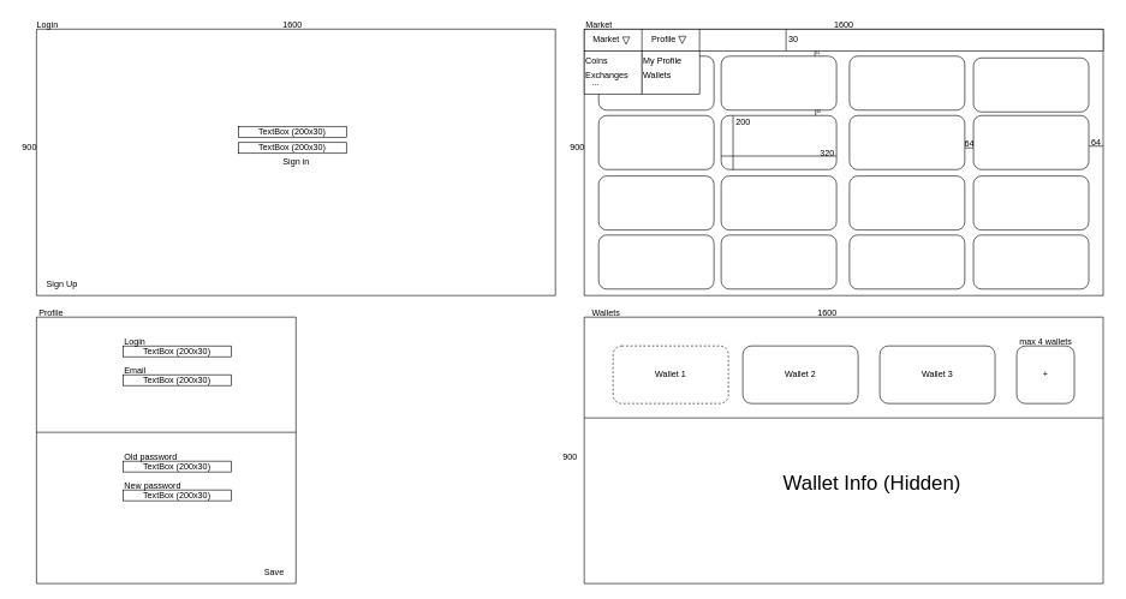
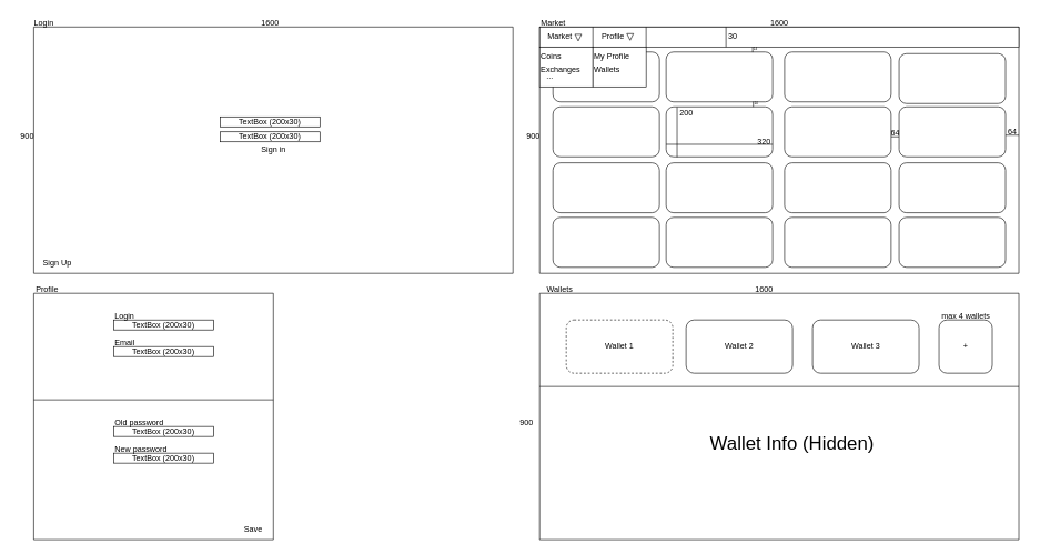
  <mxCell id="0" />
  <mxCell id="1" parent="0" />
  <mxCell id="2" value="" style="rounded=1;whiteSpace=wrap;html=1;" vertex="1" parent="1"><mxGeometry x="830" y="77.5" width="160" height="75" as="geometry" /></mxCell>
  <mxCell id="3" value="" style="endArrow=none;html=1;rounded=0;" edge="1" parent="1"><mxGeometry width="50" height="50" relative="1" as="geometry"><mxPoint x="50" y="40" as="sourcePoint" /><mxPoint x="770" y="40" as="targetPoint" /></mxGeometry></mxCell>
  <mxCell id="4" value="1600" style="text;html=1;align=center;verticalAlign=middle;resizable=0;points=[];autosize=1;strokeColor=none;fillColor=none;" vertex="1" parent="1"><mxGeometry x="380" y="20" width="50" height="30" as="geometry" /></mxCell>
  <mxCell id="5" value="" style="endArrow=none;html=1;rounded=0;" edge="1" parent="1"><mxGeometry width="50" height="50" relative="1" as="geometry"><mxPoint x="50" y="410" as="sourcePoint" /><mxPoint x="50" y="40" as="targetPoint" /></mxGeometry></mxCell>
  <mxCell id="6" value="900" style="text;html=1;align=center;verticalAlign=middle;resizable=0;points=[];autosize=1;strokeColor=none;fillColor=none;" vertex="1" parent="1"><mxGeometry x="20" y="190" width="40" height="30" as="geometry" /></mxCell>
  <mxCell id="7" value="" style="endArrow=none;html=1;rounded=0;" edge="1" parent="1"><mxGeometry width="50" height="50" relative="1" as="geometry"><mxPoint x="50" y="410" as="sourcePoint" /><mxPoint x="770" y="410" as="targetPoint" /></mxGeometry></mxCell>
  <mxCell id="8" value="" style="endArrow=none;html=1;rounded=0;" edge="1" parent="1"><mxGeometry width="50" height="50" relative="1" as="geometry"><mxPoint x="770" y="410" as="sourcePoint" /><mxPoint x="770" y="40" as="targetPoint" /></mxGeometry></mxCell>
  <mxCell id="9" value="Login" style="text;html=1;align=center;verticalAlign=middle;resizable=0;points=[];autosize=1;strokeColor=none;fillColor=none;" vertex="1" parent="1"><mxGeometry x="40" y="20" width="50" height="30" as="geometry" /></mxCell>
  <mxCell id="10" value="TextBox (200x30)" style="rounded=0;whiteSpace=wrap;html=1;" vertex="1" parent="1"><mxGeometry x="330" y="175" width="150" height="15" as="geometry" /></mxCell>
  <mxCell id="11" value="TextBox (200x30)" style="rounded=0;whiteSpace=wrap;html=1;" vertex="1" parent="1"><mxGeometry x="330" y="197.5" width="150" height="15" as="geometry" /></mxCell>
  <mxCell id="12" value="Sign in" style="text;html=1;align=center;verticalAlign=middle;resizable=0;points=[];autosize=1;strokeColor=none;fillColor=none;" vertex="1" parent="1"><mxGeometry x="380" y="210" width="60" height="30" as="geometry" /></mxCell>
  <mxCell id="13" value="Sign Up" style="text;html=1;align=center;verticalAlign=middle;resizable=0;points=[];autosize=1;strokeColor=none;fillColor=none;" vertex="1" parent="1"><mxGeometry x="50" y="380" width="70" height="30" as="geometry" /></mxCell>
  <mxCell id="14" value="" style="endArrow=none;html=1;rounded=0;" edge="1" parent="1"><mxGeometry width="50" height="50" relative="1" as="geometry"><mxPoint x="810" y="410" as="sourcePoint" /><mxPoint x="810" y="40" as="targetPoint" /></mxGeometry></mxCell>
  <mxCell id="15" value="" style="endArrow=none;html=1;rounded=0;" edge="1" parent="1"><mxGeometry width="50" height="50" relative="1" as="geometry"><mxPoint x="810" y="40" as="sourcePoint" /><mxPoint x="1530" y="40" as="targetPoint" /></mxGeometry></mxCell>
  <mxCell id="16" value="" style="endArrow=none;html=1;rounded=0;" edge="1" parent="1"><mxGeometry width="50" height="50" relative="1" as="geometry"><mxPoint x="810" y="410" as="sourcePoint" /><mxPoint x="1530" y="410" as="targetPoint" /></mxGeometry></mxCell>
  <mxCell id="17" value="" style="endArrow=none;html=1;rounded=0;" edge="1" parent="1"><mxGeometry width="50" height="50" relative="1" as="geometry"><mxPoint x="1530" y="410" as="sourcePoint" /><mxPoint x="1530" y="40" as="targetPoint" /></mxGeometry></mxCell>
  <mxCell id="18" value="Market" style="text;html=1;align=center;verticalAlign=middle;resizable=0;points=[];autosize=1;strokeColor=none;fillColor=none;" vertex="1" parent="1"><mxGeometry x="800" y="20" width="60" height="30" as="geometry" /></mxCell>
  <mxCell id="19" value="" style="rounded=0;whiteSpace=wrap;html=1;" vertex="1" parent="1"><mxGeometry x="810" y="40" width="720" height="30" as="geometry" /></mxCell>
  <mxCell id="20" value="Market" style="text;html=1;align=center;verticalAlign=middle;resizable=0;points=[];autosize=1;strokeColor=none;fillColor=none;" vertex="1" parent="1"><mxGeometry x="810" y="40" width="60" height="30" as="geometry" /></mxCell>
  <mxCell id="21" value="Profile" style="text;html=1;align=center;verticalAlign=middle;resizable=0;points=[];autosize=1;strokeColor=none;fillColor=none;" vertex="1" parent="1"><mxGeometry x="890" y="40" width="60" height="30" as="geometry" /></mxCell>
  <mxCell id="22" value="" style="rounded=0;whiteSpace=wrap;html=1;" vertex="1" parent="1"><mxGeometry x="810" y="70" width="80" height="60" as="geometry" /></mxCell>
  <mxCell id="23" value="" style="endArrow=none;html=1;rounded=0;" edge="1" parent="1"><mxGeometry width="50" height="50" relative="1" as="geometry"><mxPoint x="890" y="40" as="sourcePoint" /><mxPoint x="890" y="70" as="targetPoint" /></mxGeometry></mxCell>
  <mxCell id="24" value="Coins" style="text;html=1;align=left;verticalAlign=middle;resizable=0;points=[];autosize=1;strokeColor=none;fillColor=none;" vertex="1" parent="1"><mxGeometry x="810" y="70" width="50" height="30" as="geometry" /></mxCell>
  <mxCell id="25" value="Exchanges" style="text;html=1;align=left;verticalAlign=middle;resizable=0;points=[];autosize=1;strokeColor=none;fillColor=none;" vertex="1" parent="1"><mxGeometry x="810" y="90" width="80" height="30" as="geometry" /></mxCell>
  <mxCell id="26" value="..." style="text;html=1;align=center;verticalAlign=middle;resizable=0;points=[];autosize=1;strokeColor=none;fillColor=none;" vertex="1" parent="1"><mxGeometry x="810" y="100" width="30" height="30" as="geometry" /></mxCell>
  <mxCell id="27" value="" style="rounded=0;whiteSpace=wrap;html=1;" vertex="1" parent="1"><mxGeometry x="890" y="70" width="80" height="60" as="geometry" /></mxCell>
  <mxCell id="28" value="My Profile" style="text;html=1;align=left;verticalAlign=middle;resizable=0;points=[];autosize=1;strokeColor=none;fillColor=none;" vertex="1" parent="1"><mxGeometry x="890" y="70" width="80" height="30" as="geometry" /></mxCell>
  <mxCell id="29" value="Wallets" style="text;html=1;align=left;verticalAlign=middle;resizable=0;points=[];autosize=1;strokeColor=none;fillColor=none;" vertex="1" parent="1"><mxGeometry x="890" y="90" width="60" height="30" as="geometry" /></mxCell>
  <mxCell id="30" value="" style="endArrow=none;html=1;rounded=0;" edge="1" parent="1"><mxGeometry width="50" height="50" relative="1" as="geometry"><mxPoint x="970" y="40" as="sourcePoint" /><mxPoint x="970" y="70" as="targetPoint" /></mxGeometry></mxCell>
  <mxCell id="31" value="" style="triangle;whiteSpace=wrap;html=1;rotation=90;" vertex="1" parent="1"><mxGeometry x="863" y="51" width="10" height="10" as="geometry" /></mxCell>
  <mxCell id="32" value="" style="triangle;whiteSpace=wrap;html=1;rotation=90;" vertex="1" parent="1"><mxGeometry x="941" y="50" width="10" height="10" as="geometry" /></mxCell>
  <mxCell id="33" value="1600" style="text;html=1;align=center;verticalAlign=middle;resizable=0;points=[];autosize=1;strokeColor=none;fillColor=none;" vertex="1" parent="1"><mxGeometry x="1145" y="20" width="50" height="30" as="geometry" /></mxCell>
  <mxCell id="34" value="900" style="text;html=1;align=center;verticalAlign=middle;resizable=0;points=[];autosize=1;strokeColor=none;fillColor=none;" vertex="1" parent="1"><mxGeometry x="780" y="190" width="40" height="30" as="geometry" /></mxCell>
  <mxCell id="35" value="" style="rounded=1;whiteSpace=wrap;html=1;" vertex="1" parent="1"><mxGeometry x="1000" y="77.5" width="160" height="75" as="geometry" /></mxCell>
  <mxCell id="36" value="" style="rounded=1;whiteSpace=wrap;html=1;" vertex="1" parent="1"><mxGeometry x="1000" y="160" width="160" height="75" as="geometry" /></mxCell>
  <mxCell id="37" value="" style="endArrow=none;html=1;rounded=0;exitX=0;exitY=0.75;exitDx=0;exitDy=0;entryX=1;entryY=0.75;entryDx=0;entryDy=0;" edge="1" parent="1" source="36" target="36"><mxGeometry width="50" height="50" relative="1" as="geometry"><mxPoint x="1030" y="410" as="sourcePoint" /><mxPoint x="1080" y="360" as="targetPoint" /></mxGeometry></mxCell>
  <mxCell id="38" value="320" style="text;html=1;align=center;verticalAlign=middle;resizable=0;points=[];autosize=1;strokeColor=none;fillColor=none;" vertex="1" parent="1"><mxGeometry x="1127" y="197" width="40" height="30" as="geometry" /></mxCell>
  <mxCell id="39" value="" style="endArrow=none;html=1;rounded=0;exitX=0.103;exitY=1.005;exitDx=0;exitDy=0;entryX=0.103;entryY=0.004;entryDx=0;entryDy=0;entryPerimeter=0;exitPerimeter=0;" edge="1" parent="1" source="36" target="36"><mxGeometry width="50" height="50" relative="1" as="geometry"><mxPoint x="1020" y="310" as="sourcePoint" /><mxPoint x="1070" y="260" as="targetPoint" /></mxGeometry></mxCell>
  <mxCell id="40" value="200" style="text;html=1;align=center;verticalAlign=middle;resizable=0;points=[];autosize=1;strokeColor=none;fillColor=none;" vertex="1" parent="1"><mxGeometry x="1010" y="155" width="40" height="30" as="geometry" /></mxCell>
  <mxCell id="41" value="" style="endArrow=none;html=1;rounded=0;" edge="1" parent="1"><mxGeometry width="50" height="50" relative="1" as="geometry"><mxPoint x="1510" y="202.5" as="sourcePoint" /><mxPoint x="1530" y="202.5" as="targetPoint" /></mxGeometry></mxCell>
  <mxCell id="42" value="64" style="text;html=1;align=center;verticalAlign=middle;resizable=0;points=[];autosize=1;strokeColor=none;fillColor=none;" vertex="1" parent="1"><mxGeometry x="1500" y="182.5" width="40" height="30" as="geometry" /></mxCell>
  <mxCell id="43" value="" style="endArrow=none;html=1;rounded=0;entryX=0;entryY=0.75;entryDx=0;entryDy=0;exitX=1;exitY=0.75;exitDx=0;exitDy=0;" edge="1" parent="1"><mxGeometry width="50" height="50" relative="1" as="geometry"><mxPoint x="1338" y="204.92" as="sourcePoint" /><mxPoint x="1350" y="204.92" as="targetPoint" /></mxGeometry></mxCell>
  <mxCell id="44" value="64" style="text;html=1;align=center;verticalAlign=middle;resizable=0;points=[];autosize=1;strokeColor=none;fillColor=none;" vertex="1" parent="1"><mxGeometry x="1324" y="185" width="40" height="30" as="geometry" /></mxCell>
  <mxCell id="45" value="" style="rounded=1;whiteSpace=wrap;html=1;" vertex="1" parent="1"><mxGeometry x="1000" y="244" width="160" height="75" as="geometry" /></mxCell>
  <mxCell id="46" value="" style="rounded=1;whiteSpace=wrap;html=1;" vertex="1" parent="1"><mxGeometry x="1000" y="326" width="160" height="75" as="geometry" /></mxCell>
  <mxCell id="47" value="" style="rounded=1;whiteSpace=wrap;html=1;" vertex="1" parent="1"><mxGeometry x="1178" y="77.5" width="160" height="75" as="geometry" /></mxCell>
  <mxCell id="48" value="" style="rounded=1;whiteSpace=wrap;html=1;" vertex="1" parent="1"><mxGeometry x="1350" y="80" width="160" height="75" as="geometry" /></mxCell>
  <mxCell id="49" value="" style="rounded=1;whiteSpace=wrap;html=1;" vertex="1" parent="1"><mxGeometry x="1178" y="160" width="160" height="75" as="geometry" /></mxCell>
  <mxCell id="50" value="" style="rounded=1;whiteSpace=wrap;html=1;" vertex="1" parent="1"><mxGeometry x="1350" y="160" width="160" height="75" as="geometry" /></mxCell>
  <mxCell id="51" value="" style="rounded=1;whiteSpace=wrap;html=1;" vertex="1" parent="1"><mxGeometry x="1350" y="244" width="160" height="75" as="geometry" /></mxCell>
  <mxCell id="52" value="" style="rounded=1;whiteSpace=wrap;html=1;" vertex="1" parent="1"><mxGeometry x="1178" y="244" width="160" height="75" as="geometry" /></mxCell>
  <mxCell id="53" value="" style="rounded=1;whiteSpace=wrap;html=1;" vertex="1" parent="1"><mxGeometry x="1178" y="326" width="160" height="75" as="geometry" /></mxCell>
  <mxCell id="54" value="" style="rounded=1;whiteSpace=wrap;html=1;" vertex="1" parent="1"><mxGeometry x="1350" y="326" width="160" height="75" as="geometry" /></mxCell>
  <mxCell id="55" value="" style="rounded=1;whiteSpace=wrap;html=1;" vertex="1" parent="1"><mxGeometry x="830" y="326" width="160" height="75" as="geometry" /></mxCell>
  <mxCell id="56" value="" style="rounded=1;whiteSpace=wrap;html=1;" vertex="1" parent="1"><mxGeometry x="830" y="244" width="160" height="75" as="geometry" /></mxCell>
  <mxCell id="57" value="" style="rounded=1;whiteSpace=wrap;html=1;" vertex="1" parent="1"><mxGeometry x="830" y="160" width="160" height="75" as="geometry" /></mxCell>
  <mxCell id="58" value="" style="endArrow=none;html=1;rounded=0;" edge="1" parent="1"><mxGeometry width="50" height="50" relative="1" as="geometry"><mxPoint x="1130" y="78" as="sourcePoint" /><mxPoint x="1130" y="70" as="targetPoint" /></mxGeometry></mxCell>
  <mxCell id="59" value="&lt;font style=&quot;font-size: 5px;&quot;&gt;14&lt;/font&gt;" style="text;html=1;align=center;verticalAlign=middle;resizable=0;points=[];autosize=1;strokeColor=none;fillColor=none;" vertex="1" parent="1"><mxGeometry x="1119" y="56" width="30" height="30" as="geometry" /></mxCell>
  <mxCell id="60" value="" style="endArrow=none;html=1;rounded=0;" edge="1" parent="1"><mxGeometry width="50" height="50" relative="1" as="geometry"><mxPoint x="1131" y="160" as="sourcePoint" /><mxPoint x="1131" y="152" as="targetPoint" /></mxGeometry></mxCell>
  <mxCell id="61" value="&lt;font style=&quot;font-size: 5px;&quot;&gt;14&lt;/font&gt;" style="text;html=1;align=center;verticalAlign=middle;resizable=0;points=[];autosize=1;strokeColor=none;fillColor=none;" vertex="1" parent="1"><mxGeometry x="1120" y="138" width="30" height="30" as="geometry" /></mxCell>
  <mxCell id="62" value="" style="endArrow=none;html=1;rounded=0;" edge="1" parent="1"><mxGeometry width="50" height="50" relative="1" as="geometry"><mxPoint x="1090" y="70" as="sourcePoint" /><mxPoint x="1090" y="40" as="targetPoint" /></mxGeometry></mxCell>
  <mxCell id="63" value="30" style="text;html=1;align=center;verticalAlign=middle;resizable=0;points=[];autosize=1;strokeColor=none;fillColor=none;" vertex="1" parent="1"><mxGeometry x="1080" y="40" width="40" height="30" as="geometry" /></mxCell>
  <mxCell id="64" value="" style="endArrow=none;html=1;rounded=0;" edge="1" parent="1"><mxGeometry width="50" height="50" relative="1" as="geometry"><mxPoint x="50" y="440" as="sourcePoint" /><mxPoint x="410" y="440" as="targetPoint" /></mxGeometry></mxCell>
  <mxCell id="65" value="" style="endArrow=none;html=1;rounded=0;" edge="1" parent="1"><mxGeometry width="50" height="50" relative="1" as="geometry"><mxPoint x="50" y="810" as="sourcePoint" /><mxPoint x="50" y="440" as="targetPoint" /></mxGeometry></mxCell>
  <mxCell id="66" value="" style="endArrow=none;html=1;rounded=0;" edge="1" parent="1"><mxGeometry width="50" height="50" relative="1" as="geometry"><mxPoint x="50" y="810" as="sourcePoint" /><mxPoint x="410" y="810" as="targetPoint" /></mxGeometry></mxCell>
  <mxCell id="67" value="Profile" style="text;html=1;align=center;verticalAlign=middle;resizable=0;points=[];autosize=1;strokeColor=none;fillColor=none;" vertex="1" parent="1"><mxGeometry x="40" y="420" width="60" height="30" as="geometry" /></mxCell>
  <mxCell id="68" value="TextBox (200x30)" style="rounded=0;whiteSpace=wrap;html=1;" vertex="1" parent="1"><mxGeometry x="170" y="480" width="150" height="15" as="geometry" /></mxCell>
  <mxCell id="69" value="" style="endArrow=none;html=1;rounded=0;" edge="1" parent="1"><mxGeometry width="50" height="50" relative="1" as="geometry"><mxPoint x="410" y="810" as="sourcePoint" /><mxPoint x="410" y="440" as="targetPoint" /></mxGeometry></mxCell>
  <mxCell id="70" value="TextBox (200x30)" style="rounded=0;whiteSpace=wrap;html=1;" vertex="1" parent="1"><mxGeometry x="170" y="520" width="150" height="15" as="geometry" /></mxCell>
  <mxCell id="71" value="Login" style="text;html=1;align=left;verticalAlign=middle;resizable=0;points=[];autosize=1;strokeColor=none;fillColor=none;" vertex="1" parent="1"><mxGeometry x="170" y="460" width="50" height="30" as="geometry" /></mxCell>
  <mxCell id="72" value="Email" style="text;html=1;align=left;verticalAlign=middle;resizable=0;points=[];autosize=1;strokeColor=none;fillColor=none;" vertex="1" parent="1"><mxGeometry x="170" y="500" width="50" height="30" as="geometry" /></mxCell>
  <mxCell id="73" value="Save" style="text;html=1;strokeColor=none;fillColor=none;align=center;verticalAlign=middle;whiteSpace=wrap;rounded=0;" vertex="1" parent="1"><mxGeometry x="350" y="780" width="60" height="30" as="geometry" /></mxCell>
  <mxCell id="74" value="TextBox (200x30)" style="rounded=0;whiteSpace=wrap;html=1;" vertex="1" parent="1"><mxGeometry x="170" y="640" width="150" height="15" as="geometry" /></mxCell>
  <mxCell id="75" value="Old password" style="text;html=1;align=left;verticalAlign=middle;resizable=0;points=[];autosize=1;strokeColor=none;fillColor=none;" vertex="1" parent="1"><mxGeometry x="170" y="620" width="100" height="30" as="geometry" /></mxCell>
  <mxCell id="76" value="" style="endArrow=none;html=1;rounded=0;" edge="1" parent="1"><mxGeometry width="50" height="50" relative="1" as="geometry"><mxPoint x="50" y="600" as="sourcePoint" /><mxPoint x="410" y="600" as="targetPoint" /></mxGeometry></mxCell>
  <mxCell id="77" value="TextBox (200x30)" style="rounded=0;whiteSpace=wrap;html=1;" vertex="1" parent="1"><mxGeometry x="170" y="680" width="150" height="15" as="geometry" /></mxCell>
  <mxCell id="78" value="New password" style="text;html=1;align=left;verticalAlign=middle;resizable=0;points=[];autosize=1;strokeColor=none;fillColor=none;" vertex="1" parent="1"><mxGeometry x="170" y="660" width="100" height="30" as="geometry" /></mxCell>
  <mxCell id="79" value="" style="endArrow=none;html=1;rounded=0;" edge="1" parent="1"><mxGeometry width="50" height="50" relative="1" as="geometry"><mxPoint x="810" y="440" as="sourcePoint" /><mxPoint x="1530" y="440" as="targetPoint" /></mxGeometry></mxCell>
  <mxCell id="80" value="" style="endArrow=none;html=1;rounded=0;" edge="1" parent="1"><mxGeometry width="50" height="50" relative="1" as="geometry"><mxPoint x="810" y="810" as="sourcePoint" /><mxPoint x="810" y="440" as="targetPoint" /></mxGeometry></mxCell>
  <mxCell id="81" value="" style="endArrow=none;html=1;rounded=0;" edge="1" parent="1"><mxGeometry width="50" height="50" relative="1" as="geometry"><mxPoint x="1530" y="810" as="sourcePoint" /><mxPoint x="1530" y="440" as="targetPoint" /></mxGeometry></mxCell>
  <mxCell id="82" value="" style="endArrow=none;html=1;rounded=0;" edge="1" parent="1"><mxGeometry width="50" height="50" relative="1" as="geometry"><mxPoint x="810" y="810" as="sourcePoint" /><mxPoint x="1530" y="810" as="targetPoint" /></mxGeometry></mxCell>
  <mxCell id="83" value="Wallets" style="text;html=1;align=center;verticalAlign=middle;resizable=0;points=[];autosize=1;strokeColor=none;fillColor=none;" vertex="1" parent="1"><mxGeometry x="810" y="420" width="60" height="30" as="geometry" /></mxCell>
  <mxCell id="84" value="&lt;div&gt;Wallet 1&lt;/div&gt;" style="rounded=1;whiteSpace=wrap;html=1;align=center;dashed=1;" vertex="1" parent="1"><mxGeometry x="850" y="480" width="160" height="80" as="geometry" /></mxCell>
  <mxCell id="85" value="Wallet 2" style="rounded=1;whiteSpace=wrap;html=1;" vertex="1" parent="1"><mxGeometry x="1030" y="480" width="160" height="80" as="geometry" /></mxCell>
  <mxCell id="86" value="Wallet 3" style="rounded=1;whiteSpace=wrap;html=1;" vertex="1" parent="1"><mxGeometry x="1220" y="480" width="160" height="80" as="geometry" /></mxCell>
  <mxCell id="87" value="+" style="rounded=1;whiteSpace=wrap;html=1;" vertex="1" parent="1"><mxGeometry x="1410" y="480" width="80" height="80" as="geometry" /></mxCell>
  <mxCell id="88" value="" style="endArrow=none;html=1;rounded=0;" edge="1" parent="1"><mxGeometry width="50" height="50" relative="1" as="geometry"><mxPoint x="810" y="580" as="sourcePoint" /><mxPoint x="1530" y="580" as="targetPoint" /></mxGeometry></mxCell>
- <mxCell id="89" value="&lt;font style=&quot;font-size: 28px;&quot;&gt;Wallet Info (Hidden)&lt;/font&gt;" style="text;html=1;align=center;verticalAlign=middle;resizable=0;points=[];autosize=1;strokeColor=none;fillColor=none;" vertex="1" parent="1"><mxGeometry x="1074" y="645" width="270" height="50" as="geometry" /></mxCell>
+ <mxCell id="89" value="&lt;font style=&quot;font-size: 28px;&quot;&gt;Wallet Info (Hidden)&lt;/font&gt;" style="text;html=1;align=center;verticalAlign=middle;resizable=0;points=[];autosize=1;strokeColor=none;fillColor=none;" vertex="1" parent="1"><mxGeometry x="1054" y="640" width="270" height="50" as="geometry" /></mxCell>
  <mxCell id="90" value="900" style="text;html=1;align=center;verticalAlign=middle;resizable=0;points=[];autosize=1;strokeColor=none;fillColor=none;" vertex="1" parent="1"><mxGeometry x="770" y="620" width="40" height="30" as="geometry" /></mxCell>
  <mxCell id="91" value="1600" style="text;html=1;align=center;verticalAlign=middle;resizable=0;points=[];autosize=1;strokeColor=none;fillColor=none;" vertex="1" parent="1"><mxGeometry x="1122" y="420" width="50" height="30" as="geometry" /></mxCell>
  <mxCell id="92" value="max 4 wallets" style="text;html=1;align=center;verticalAlign=middle;resizable=0;points=[];autosize=1;strokeColor=none;fillColor=none;" vertex="1" parent="1"><mxGeometry x="1400" y="460" width="100" height="30" as="geometry" /></mxCell>
